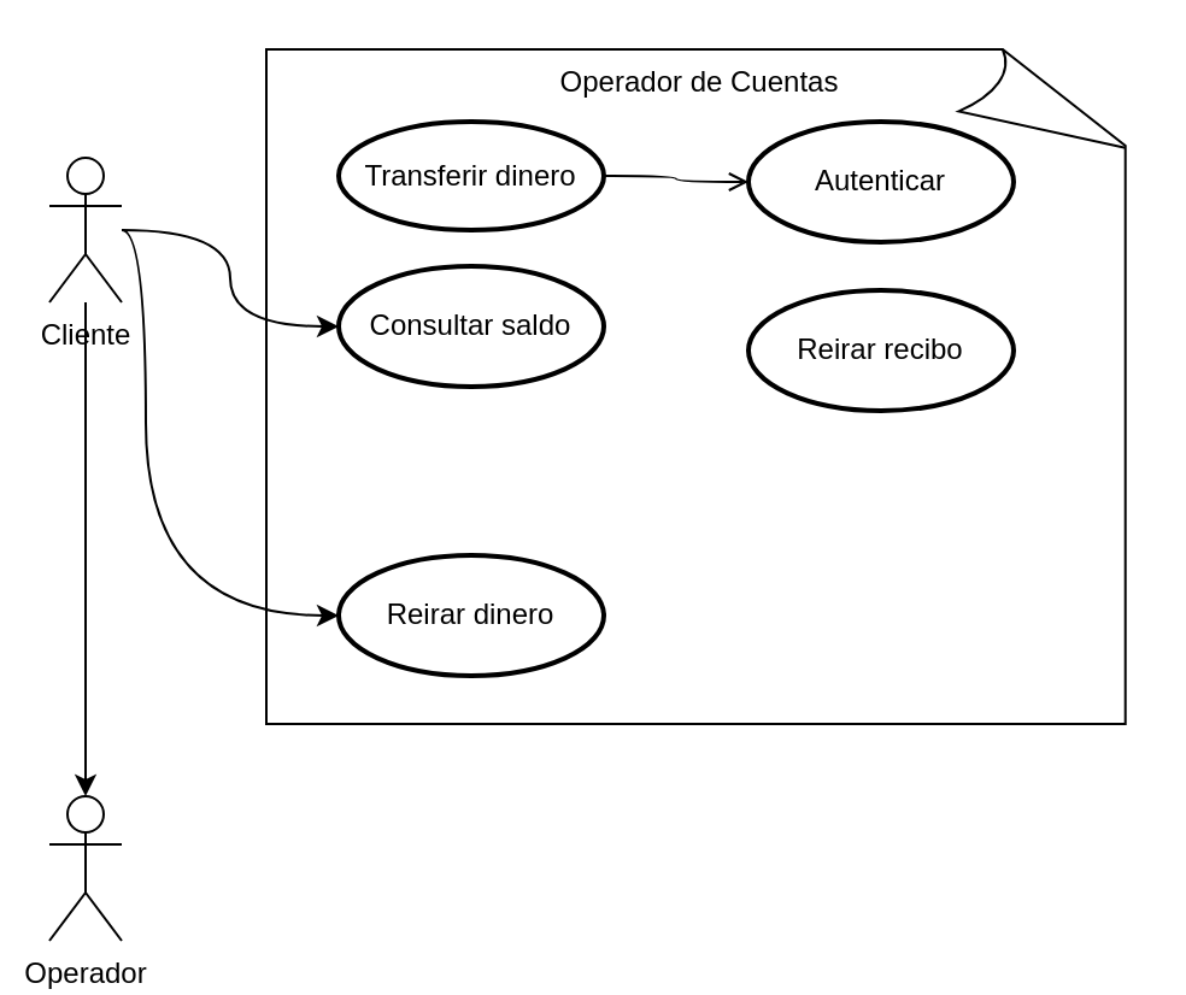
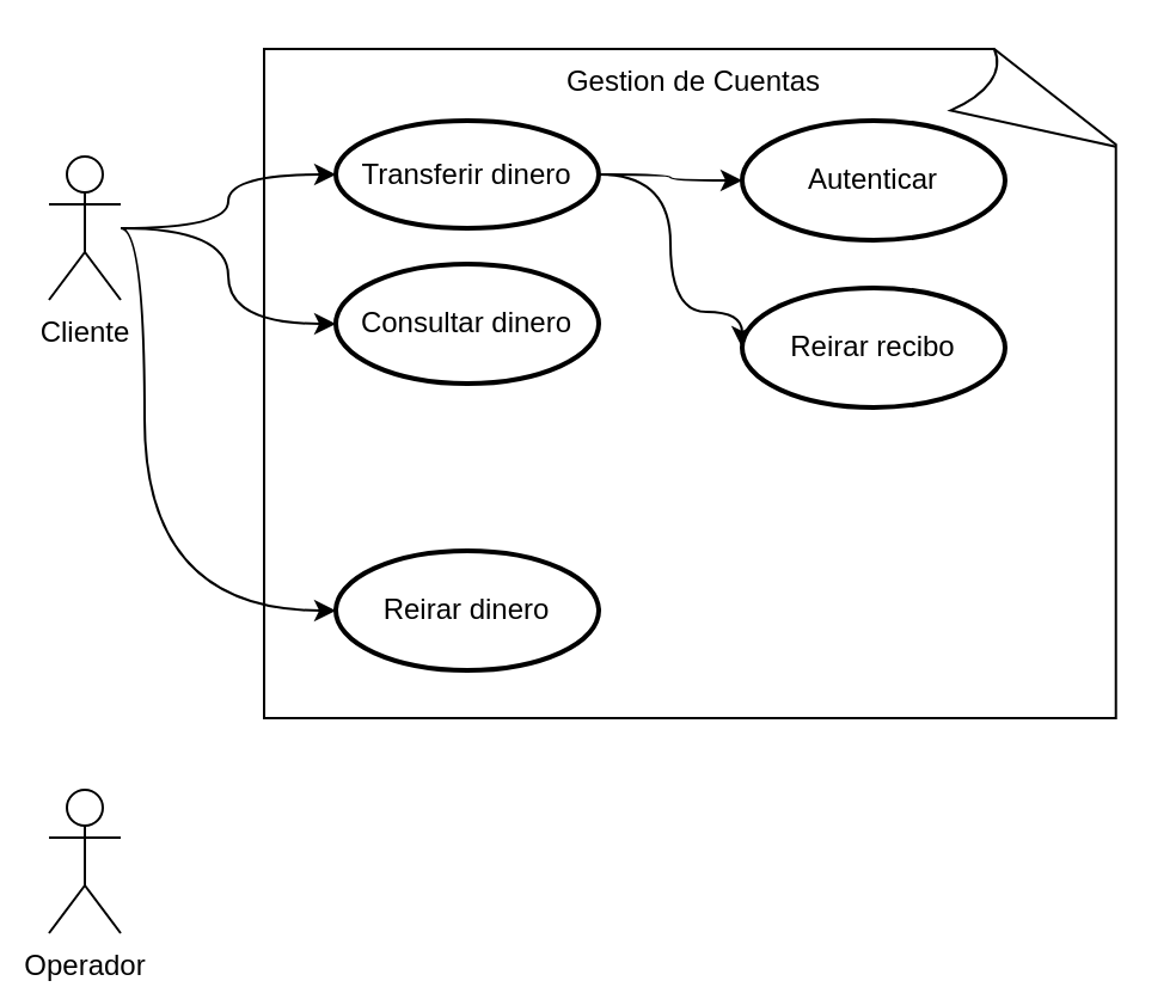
  <mxCell id="0" />
  <mxCell id="1" parent="0" />
- <mxCell id="2" value="Operador de Cuentas" style="whiteSpace=wrap;html=1;shape=mxgraph.basic.document;verticalAlign=top;" vertex="1" parent="1"><mxGeometry x="110" y="20" width="360" height="280" as="geometry" /></mxCell>
- <mxCell id="3" value="" style="edgeStyle=orthogonalEdgeStyle;rounded=0;orthogonalLoop=1;jettySize=auto;html=1;curved=1;" edge="1" parent="1" source="5" target="6"><mxGeometry relative="1" as="geometry" /></mxCell>
+ <mxCell id="2" value="Gestion de Cuentas" style="whiteSpace=wrap;html=1;shape=mxgraph.basic.document;verticalAlign=top;" vertex="1" parent="1"><mxGeometry x="110" y="20" width="360" height="280" as="geometry" /></mxCell>
+ <mxCell id="3" value="" style="edgeStyle=orthogonalEdgeStyle;rounded=0;orthogonalLoop=1;jettySize=auto;html=1;curved=1;" edge="1" parent="1" source="5" target="7"><mxGeometry relative="1" as="geometry" /></mxCell>
  <mxCell id="4" style="edgeStyle=orthogonalEdgeStyle;rounded=0;orthogonalLoop=1;jettySize=auto;html=1;curved=1;" edge="1" parent="1" source="5" target="9"><mxGeometry relative="1" as="geometry"><Array as="points"><mxPoint x="60" y="95" /><mxPoint x="60" y="255" /></Array></mxGeometry></mxCell>
  <mxCell id="5" value="Cliente" style="shape=umlActor;verticalLabelPosition=bottom;verticalAlign=top;html=1;outlineConnect=0;" vertex="1" parent="1"><mxGeometry x="20" y="65" width="30" height="60" as="geometry" /></mxCell>
  <mxCell id="6" value="Operador" style="shape=umlActor;verticalLabelPosition=bottom;verticalAlign=top;html=1;outlineConnect=0;" vertex="1" parent="1"><mxGeometry x="20" y="330" width="30" height="60" as="geometry" /></mxCell>
  <mxCell id="7" value="Transferir dinero" style="strokeWidth=2;html=1;shape=mxgraph.flowchart.start_1;whiteSpace=wrap;" vertex="1" parent="1"><mxGeometry x="140" y="50" width="110" height="45" as="geometry" /></mxCell>
- <mxCell id="8" value="Consultar saldo" style="strokeWidth=2;html=1;shape=mxgraph.flowchart.start_1;whiteSpace=wrap;" vertex="1" parent="1"><mxGeometry x="140" y="110" width="110" height="50" as="geometry" /></mxCell>
+ <mxCell id="8" value="Consultar dinero" style="strokeWidth=2;html=1;shape=mxgraph.flowchart.start_1;whiteSpace=wrap;" vertex="1" parent="1"><mxGeometry x="140" y="110" width="110" height="50" as="geometry" /></mxCell>
  <mxCell id="9" value="Reirar dinero" style="strokeWidth=2;html=1;shape=mxgraph.flowchart.start_1;whiteSpace=wrap;" vertex="1" parent="1"><mxGeometry x="140" y="230" width="110" height="50" as="geometry" /></mxCell>
  <mxCell id="10" value="" style="edgeStyle=orthogonalEdgeStyle;rounded=0;orthogonalLoop=1;jettySize=auto;html=1;curved=1;" edge="1" parent="1" source="5" target="8"><mxGeometry relative="1" as="geometry"><mxPoint x="60" y="105" as="sourcePoint" /><mxPoint x="150" y="83" as="targetPoint" /></mxGeometry></mxCell>
- <mxCell id="11" style="edgeStyle=orthogonalEdgeStyle;rounded=0;orthogonalLoop=1;jettySize=auto;html=1;curved=1;endArrow=open;" edge="1" parent="1" source="7" target="13"><mxGeometry relative="1" as="geometry"><mxPoint x="250" y="315" as="sourcePoint" /></mxGeometry></mxCell>
+ <mxCell id="11" style="edgeStyle=orthogonalEdgeStyle;rounded=0;orthogonalLoop=1;jettySize=auto;html=1;curved=1;" edge="1" parent="1" source="7" target="13"><mxGeometry relative="1" as="geometry"><mxPoint x="250" y="315" as="sourcePoint" /></mxGeometry></mxCell>
+ <mxCell id="12" value="" style="edgeStyle=orthogonalEdgeStyle;rounded=0;orthogonalLoop=1;jettySize=auto;html=1;curved=1;entryX=0;entryY=0.5;entryDx=0;entryDy=0;entryPerimeter=0;" edge="1" parent="1" source="7" target="14"><mxGeometry relative="1" as="geometry"><mxPoint x="250" y="315" as="sourcePoint" /><Array as="points"><mxPoint x="280" y="73" /><mxPoint x="280" y="130" /><mxPoint x="310" y="130" /></Array></mxGeometry></mxCell>
  <mxCell id="13" value="Autenticar" style="strokeWidth=2;html=1;shape=mxgraph.flowchart.start_1;whiteSpace=wrap;" vertex="1" parent="1"><mxGeometry x="310" y="50" width="110" height="50" as="geometry" /></mxCell>
  <mxCell id="14" value="Reirar recibo" style="strokeWidth=2;html=1;shape=mxgraph.flowchart.start_1;whiteSpace=wrap;" vertex="1" parent="1"><mxGeometry x="310" y="120" width="110" height="50" as="geometry" /></mxCell>
